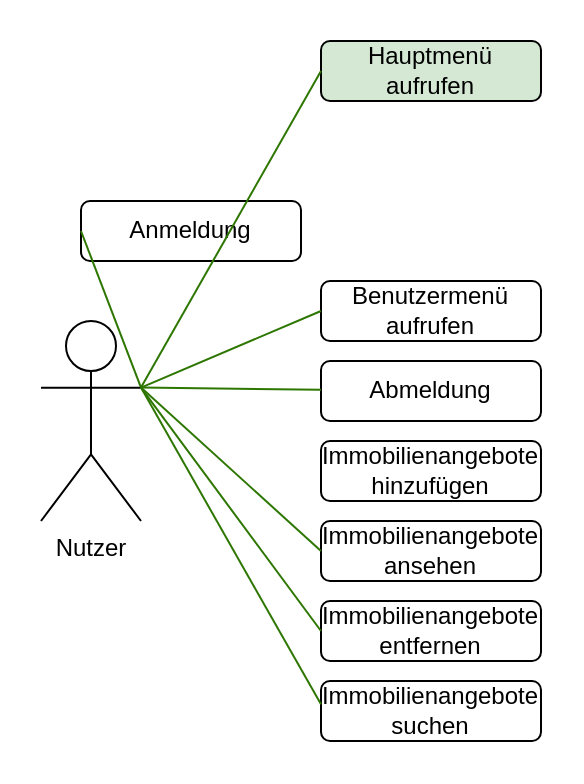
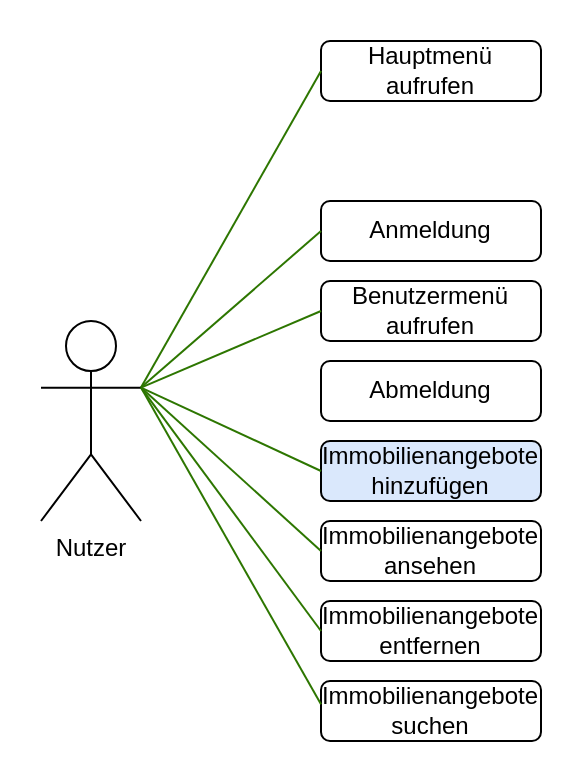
  <mxCell id="0" />
  <mxCell id="1" parent="0" />
  <mxCell id="2" value="Nutzer" style="shape=umlActor;verticalLabelPosition=bottom;verticalAlign=top;html=1;outlineConnect=0;" vertex="1" parent="1"><mxGeometry x="20" y="160" width="50" height="100" as="geometry" /></mxCell>
- <mxCell id="3" value="Anmeldung" style="rounded=1;whiteSpace=wrap;html=1;" vertex="1" parent="1"><mxGeometry x="40" y="100" width="110" height="30" as="geometry" /></mxCell>
- <mxCell id="4" value="Hauptmenü&lt;br&gt;aufrufen" style="rounded=1;whiteSpace=wrap;html=1;fillColor=#d5e8d4;" vertex="1" parent="1"><mxGeometry x="160" y="20" width="110" height="30" as="geometry" /></mxCell>
+ <mxCell id="3" value="Anmeldung" style="rounded=1;whiteSpace=wrap;html=1;" vertex="1" parent="1"><mxGeometry x="160" y="100" width="110" height="30" as="geometry" /></mxCell>
+ <mxCell id="4" value="Hauptmenü&lt;br&gt;aufrufen" style="rounded=1;whiteSpace=wrap;html=1;" vertex="1" parent="1"><mxGeometry x="160" y="20" width="110" height="30" as="geometry" /></mxCell>
  <mxCell id="5" value="Benutzermenü aufrufen" style="rounded=1;whiteSpace=wrap;html=1;" vertex="1" parent="1"><mxGeometry x="160" y="140" width="110" height="30" as="geometry" /></mxCell>
  <mxCell id="6" value="Abmeldung" style="rounded=1;whiteSpace=wrap;html=1;" vertex="1" parent="1"><mxGeometry x="160" y="180" width="110" height="30" as="geometry" /></mxCell>
- <mxCell id="7" value="Immobilienangebote&lt;br&gt;hinzufügen" style="rounded=1;whiteSpace=wrap;html=1;" vertex="1" parent="1"><mxGeometry x="160" y="220" width="110" height="30" as="geometry" /></mxCell>
+ <mxCell id="7" value="Immobilienangebote&lt;br&gt;hinzufügen" style="rounded=1;whiteSpace=wrap;html=1;fillColor=#dae8fc;" vertex="1" parent="1"><mxGeometry x="160" y="220" width="110" height="30" as="geometry" /></mxCell>
  <mxCell id="8" value="Immobilienangebote&lt;br&gt;ansehen" style="rounded=1;whiteSpace=wrap;html=1;" vertex="1" parent="1"><mxGeometry x="160" y="260" width="110" height="30" as="geometry" /></mxCell>
  <mxCell id="9" value="Immobilienangebote&lt;br&gt;entfernen&lt;span style=&quot;color: rgba(0 , 0 , 0 , 0) ; font-family: monospace ; font-size: 0px&quot;&gt;%3CmxGraphModel%3E%3Croot%3E%3CmxCell%20id%3D%220%22%2F%3E%3CmxCell%20id%3D%221%22%20parent%3D%220%22%2F%3E%3CmxCell%20id%3D%222%22%20value%3D%22%22%20style%3D%22rounded%3D1%3BwhiteSpace%3Dwrap%3Bhtml%3D1%3B%22%20vertex%3D%221%22%20parent%3D%221%22%3E%3CmxGeometry%20x%3D%22200%22%20y%3D%2230%22%20width%3D%22110%22%20height%3D%2230%22%20as%3D%22geometry%22%2F%3E%3C%2FmxCell%3E%3C%2Froot%3E%3C%2FmxGraphModel%3E&lt;/span&gt;" style="rounded=1;whiteSpace=wrap;html=1;" vertex="1" parent="1"><mxGeometry x="160" y="300" width="110" height="30" as="geometry" /></mxCell>
  <mxCell id="10" value="Immobilienangebote&lt;br&gt;suchen" style="rounded=1;whiteSpace=wrap;html=1;" vertex="1" parent="1"><mxGeometry x="160" y="340" width="110" height="30" as="geometry" /></mxCell>
  <mxCell id="11" value="" style="endArrow=none;html=1;entryX=0;entryY=0.5;entryDx=0;entryDy=0;fillColor=#60a917;strokeColor=#2D7600;exitX=1;exitY=0.333;exitDx=0;exitDy=0;exitPerimeter=0;" edge="1" parent="1" source="2"><mxGeometry width="50" height="50" relative="1" as="geometry"><mxPoint x="70" y="200" as="sourcePoint" /><mxPoint x="160" y="351.67" as="targetPoint" /></mxGeometry></mxCell>
  <mxCell id="12" value="" style="endArrow=none;html=1;fillColor=#60a917;strokeColor=#2D7600;exitX=1;exitY=0.333;exitDx=0;exitDy=0;exitPerimeter=0;entryX=0;entryY=0.5;entryDx=0;entryDy=0;" edge="1" parent="1" source="2" target="9"><mxGeometry width="50" height="50" relative="1" as="geometry"><mxPoint x="50" y="94.163" as="sourcePoint" /><mxPoint x="140" y="295.83" as="targetPoint" /></mxGeometry></mxCell>
  <mxCell id="13" value="" style="endArrow=none;html=1;entryX=0;entryY=0.5;entryDx=0;entryDy=0;fillColor=#60a917;strokeColor=#2D7600;exitX=1;exitY=0.333;exitDx=0;exitDy=0;exitPerimeter=0;" edge="1" parent="1" source="2" target="8"><mxGeometry width="50" height="50" relative="1" as="geometry"><mxPoint x="100" y="223.333" as="sourcePoint" /><mxPoint x="190" y="425" as="targetPoint" /></mxGeometry></mxCell>
  <mxCell id="14" value="" style="endArrow=none;html=1;entryX=0;entryY=0.5;entryDx=0;entryDy=0;fillColor=#60a917;strokeColor=#2D7600;exitX=1;exitY=0.333;exitDx=0;exitDy=0;exitPerimeter=0;" edge="1" parent="1" source="2" target="4"><mxGeometry width="50" height="50" relative="1" as="geometry"><mxPoint x="110" y="233.333" as="sourcePoint" /><mxPoint x="200" y="435" as="targetPoint" /></mxGeometry></mxCell>
  <mxCell id="15" value="" style="endArrow=none;html=1;entryX=0;entryY=0.5;entryDx=0;entryDy=0;fillColor=#60a917;strokeColor=#2D7600;exitX=1;exitY=0.333;exitDx=0;exitDy=0;exitPerimeter=0;" edge="1" parent="1" source="2" target="3"><mxGeometry width="50" height="50" relative="1" as="geometry"><mxPoint x="130" y="253.333" as="sourcePoint" /><mxPoint x="220" y="455" as="targetPoint" /></mxGeometry></mxCell>
  <mxCell id="16" value="" style="endArrow=none;html=1;entryX=0;entryY=0.5;entryDx=0;entryDy=0;fillColor=#60a917;strokeColor=#2D7600;exitX=1;exitY=0.333;exitDx=0;exitDy=0;exitPerimeter=0;" edge="1" parent="1" source="2" target="5"><mxGeometry width="50" height="50" relative="1" as="geometry"><mxPoint x="140" y="263.333" as="sourcePoint" /><mxPoint x="230" y="465" as="targetPoint" /></mxGeometry></mxCell>
- <mxCell id="17" value="" style="endArrow=none;html=1;fillColor=#60a917;strokeColor=#2D7600;exitX=1;exitY=0.333;exitDx=0;exitDy=0;exitPerimeter=0;" edge="1" parent="1" source="2" target="6"><mxGeometry width="50" height="50" relative="1" as="geometry"><mxPoint x="160" y="283.333" as="sourcePoint" /><mxPoint x="250" y="485" as="targetPoint" /></mxGeometry></mxCell>
+ <mxCell id="17" value="" style="endArrow=none;html=1;entryX=0;entryY=0.5;entryDx=0;entryDy=0;fillColor=#60a917;strokeColor=#2D7600;exitX=1;exitY=0.333;exitDx=0;exitDy=0;exitPerimeter=0;" edge="1" parent="1" source="2" target="7"><mxGeometry width="50" height="50" relative="1" as="geometry"><mxPoint x="160" y="283.333" as="sourcePoint" /><mxPoint x="250" y="485" as="targetPoint" /></mxGeometry></mxCell>
